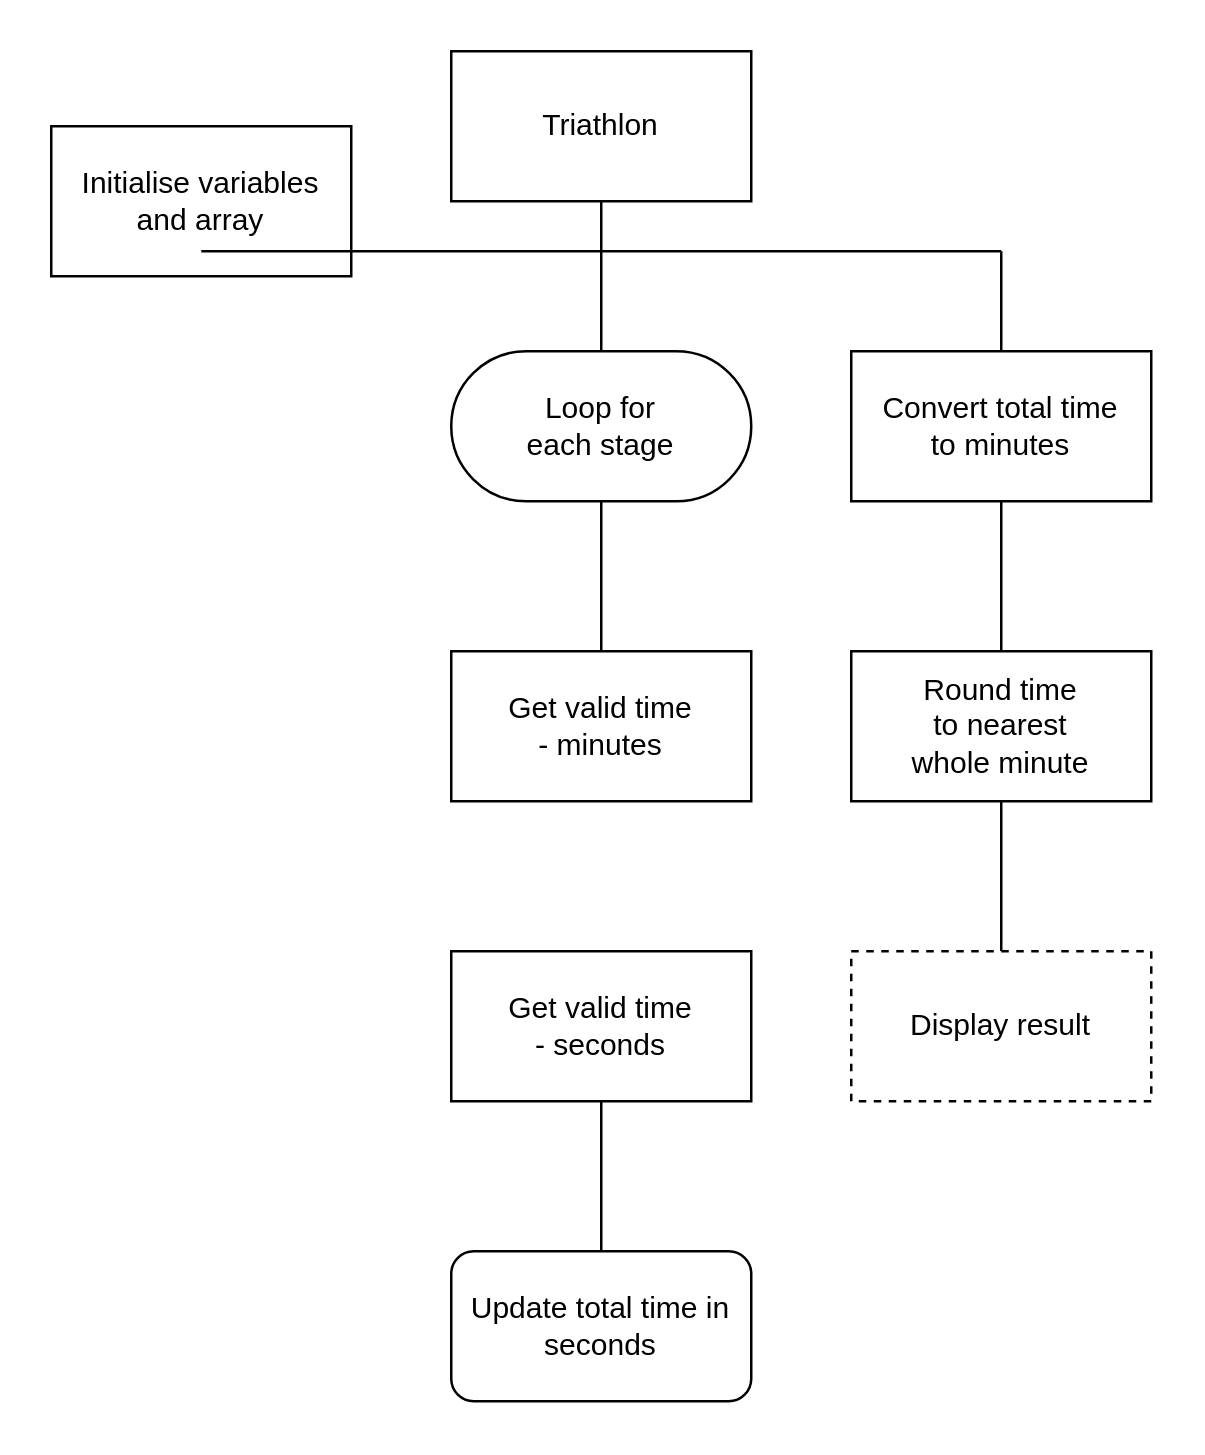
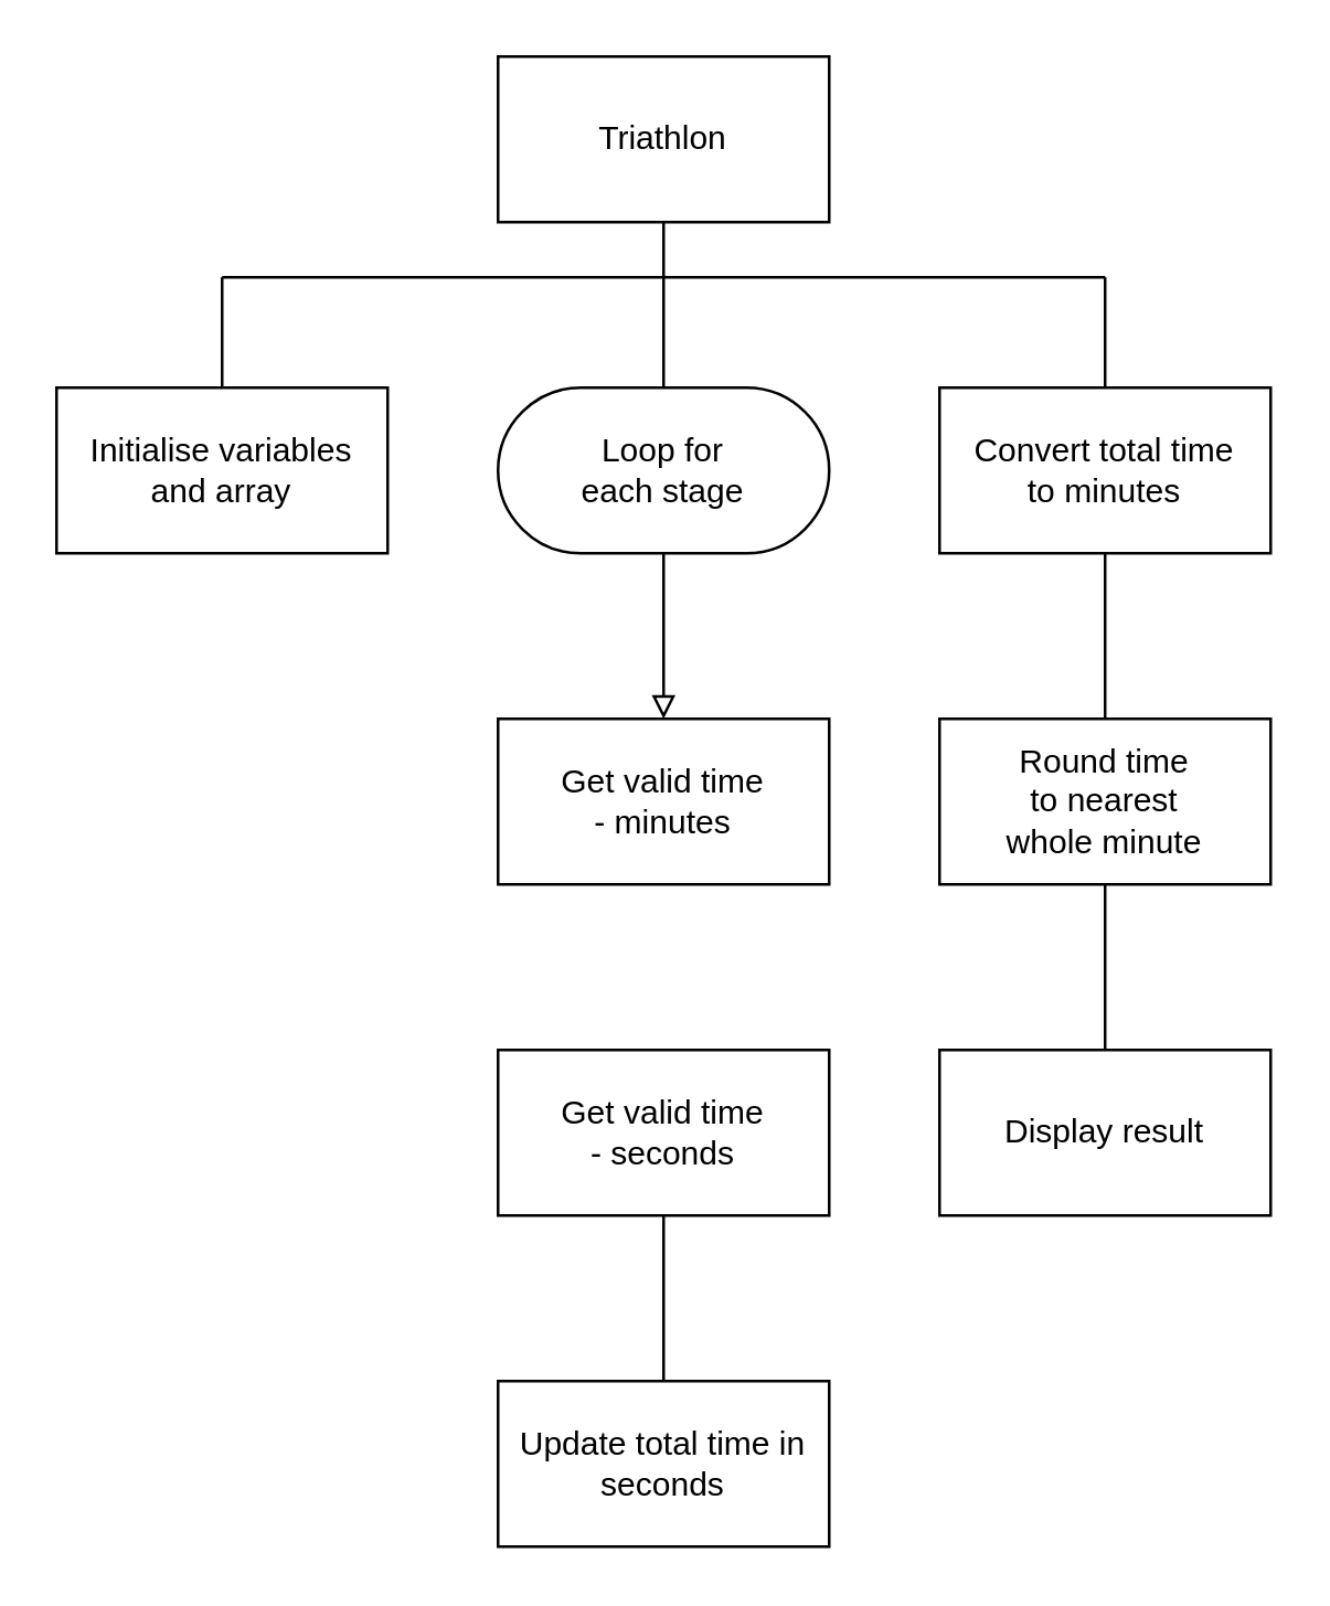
  <mxCell id="0" />
  <mxCell id="1" parent="0" />
  <mxCell id="2" value="Triathlon" style="rounded=0;whiteSpace=wrap;html=1;" vertex="1" parent="1"><mxGeometry x="180" y="20" width="120" height="60" as="geometry" /></mxCell>
  <mxCell id="3" style="edgeStyle=none;shape=connector;rounded=0;orthogonalLoop=1;jettySize=auto;html=1;exitX=0.5;exitY=0;exitDx=0;exitDy=0;strokeColor=default;align=center;verticalAlign=middle;fontFamily=Helvetica;fontSize=11;fontColor=default;labelBackgroundColor=default;endArrow=none;endFill=0;" edge="1" parent="1" source="4"><mxGeometry relative="1" as="geometry"><mxPoint x="80" y="100" as="targetPoint" /></mxGeometry></mxCell>
- <mxCell id="4" value="Initialise variables&lt;div&gt;and array&lt;/div&gt;" style="rounded=0;whiteSpace=wrap;html=1;" vertex="1" parent="1"><mxGeometry x="20" y="50" width="120" height="60" as="geometry" /></mxCell>
- <mxCell id="5" style="rounded=0;orthogonalLoop=1;jettySize=auto;html=1;exitX=0.5;exitY=1;exitDx=0;exitDy=0;entryX=0.5;entryY=0;entryDx=0;entryDy=0;endArrow=none;endFill=0;" edge="1" parent="1" source="7" target="8"><mxGeometry relative="1" as="geometry" /></mxCell>
+ <mxCell id="4" value="Initialise variables&lt;div&gt;and array&lt;/div&gt;" style="rounded=0;whiteSpace=wrap;html=1;" vertex="1" parent="1"><mxGeometry x="20" y="140" width="120" height="60" as="geometry" /></mxCell>
+ <mxCell id="5" style="rounded=0;orthogonalLoop=1;jettySize=auto;html=1;exitX=0.5;exitY=1;exitDx=0;exitDy=0;entryX=0.5;entryY=0;entryDx=0;entryDy=0;endArrow=block;endFill=0;" edge="1" parent="1" source="7" target="8"><mxGeometry relative="1" as="geometry" /></mxCell>
  <mxCell id="6" style="edgeStyle=none;shape=connector;rounded=0;orthogonalLoop=1;jettySize=auto;html=1;exitX=0.5;exitY=0;exitDx=0;exitDy=0;entryX=0.5;entryY=1;entryDx=0;entryDy=0;strokeColor=default;align=center;verticalAlign=middle;fontFamily=Helvetica;fontSize=11;fontColor=default;labelBackgroundColor=default;endArrow=none;endFill=0;" edge="1" parent="1" source="7" target="2"><mxGeometry relative="1" as="geometry" /></mxCell>
  <mxCell id="7" value="Loop for&lt;div&gt;each stage&lt;/div&gt;" style="rounded=1;whiteSpace=wrap;html=1;arcSize=50;" vertex="1" parent="1"><mxGeometry x="180" y="140" width="120" height="60" as="geometry" /></mxCell>
  <mxCell id="8" value="Get valid time&lt;div&gt;- minutes&lt;/div&gt;" style="rounded=0;whiteSpace=wrap;html=1;" vertex="1" parent="1"><mxGeometry x="180" y="260" width="120" height="60" as="geometry" /></mxCell>
  <mxCell id="9" value="Get valid time&lt;div&gt;- seconds&lt;/div&gt;" style="rounded=0;whiteSpace=wrap;html=1;" vertex="1" parent="1"><mxGeometry x="180" y="380" width="120" height="60" as="geometry" /></mxCell>
  <mxCell id="10" style="edgeStyle=none;shape=connector;rounded=0;orthogonalLoop=1;jettySize=auto;html=1;exitX=0.5;exitY=0;exitDx=0;exitDy=0;entryX=0.5;entryY=1;entryDx=0;entryDy=0;strokeColor=default;align=center;verticalAlign=middle;fontFamily=Helvetica;fontSize=11;fontColor=default;labelBackgroundColor=default;endArrow=none;endFill=0;" edge="1" parent="1" source="11" target="9"><mxGeometry relative="1" as="geometry" /></mxCell>
- <mxCell id="11" value="Update total time in seconds" style="whiteSpace=wrap;html=1;rounded=1;" vertex="1" parent="1"><mxGeometry x="180" y="500" width="120" height="60" as="geometry" /></mxCell>
+ <mxCell id="11" value="Update total time in seconds" style="rounded=0;whiteSpace=wrap;html=1;" vertex="1" parent="1"><mxGeometry x="180" y="500" width="120" height="60" as="geometry" /></mxCell>
  <mxCell id="12" style="edgeStyle=none;shape=connector;rounded=0;orthogonalLoop=1;jettySize=auto;html=1;exitX=0.5;exitY=1;exitDx=0;exitDy=0;entryX=0.5;entryY=0;entryDx=0;entryDy=0;strokeColor=default;align=center;verticalAlign=middle;fontFamily=Helvetica;fontSize=11;fontColor=default;labelBackgroundColor=default;endArrow=none;endFill=0;" edge="1" parent="1" source="14" target="16"><mxGeometry relative="1" as="geometry" /></mxCell>
  <mxCell id="13" style="edgeStyle=none;shape=connector;rounded=0;orthogonalLoop=1;jettySize=auto;html=1;exitX=0.5;exitY=0;exitDx=0;exitDy=0;strokeColor=default;align=center;verticalAlign=middle;fontFamily=Helvetica;fontSize=11;fontColor=default;labelBackgroundColor=default;endArrow=none;endFill=0;" edge="1" parent="1" source="14"><mxGeometry relative="1" as="geometry"><mxPoint x="400" y="100" as="targetPoint" /></mxGeometry></mxCell>
  <mxCell id="14" value="Convert total time&lt;div&gt;to minutes&lt;/div&gt;" style="rounded=0;whiteSpace=wrap;html=1;" vertex="1" parent="1"><mxGeometry x="340" y="140" width="120" height="60" as="geometry" /></mxCell>
  <mxCell id="15" style="edgeStyle=none;shape=connector;rounded=0;orthogonalLoop=1;jettySize=auto;html=1;exitX=0.5;exitY=1;exitDx=0;exitDy=0;entryX=0.5;entryY=0;entryDx=0;entryDy=0;strokeColor=default;align=center;verticalAlign=middle;fontFamily=Helvetica;fontSize=11;fontColor=default;labelBackgroundColor=default;endArrow=none;endFill=0;" edge="1" parent="1" source="16" target="17"><mxGeometry relative="1" as="geometry" /></mxCell>
  <mxCell id="16" value="Round time&lt;div&gt;to nearest&lt;/div&gt;&lt;div&gt;whole minute&lt;/div&gt;" style="rounded=0;whiteSpace=wrap;html=1;" vertex="1" parent="1"><mxGeometry x="340" y="260" width="120" height="60" as="geometry" /></mxCell>
- <mxCell id="17" value="Display result" style="rounded=0;whiteSpace=wrap;html=1;dashed=1;" vertex="1" parent="1"><mxGeometry x="340" y="380" width="120" height="60" as="geometry" /></mxCell>
+ <mxCell id="17" value="Display result" style="rounded=0;whiteSpace=wrap;html=1;" vertex="1" parent="1"><mxGeometry x="340" y="380" width="120" height="60" as="geometry" /></mxCell>
  <mxCell id="18" value="" style="endArrow=none;html=1;rounded=0;strokeColor=default;align=center;verticalAlign=middle;fontFamily=Helvetica;fontSize=11;fontColor=default;labelBackgroundColor=default;" edge="1" parent="1"><mxGeometry width="50" height="50" relative="1" as="geometry"><mxPoint x="80" y="100" as="sourcePoint" /><mxPoint x="400" y="100" as="targetPoint" /></mxGeometry></mxCell>
